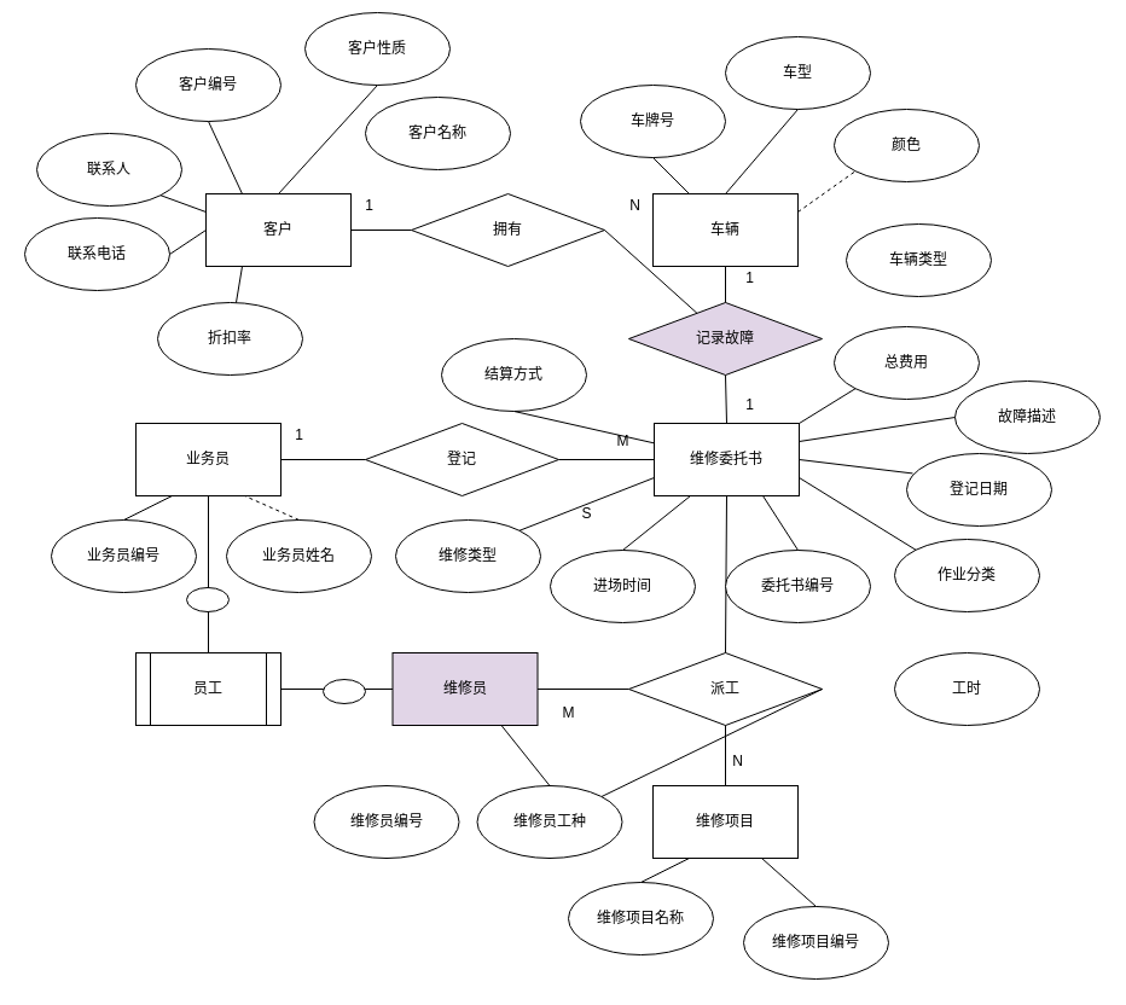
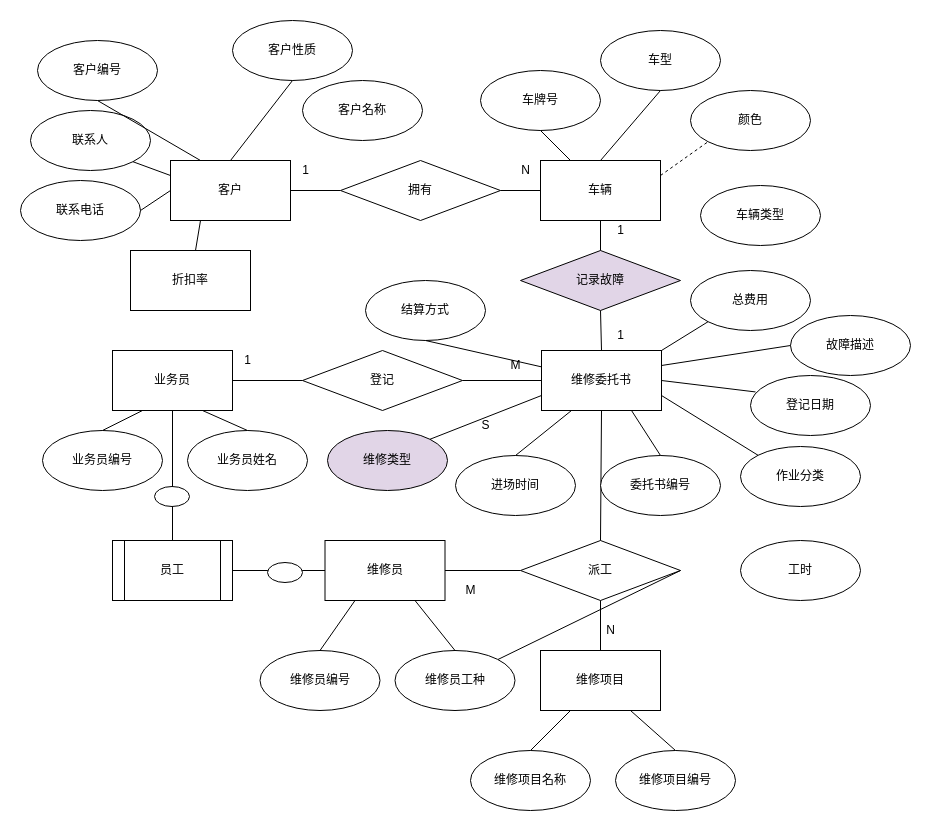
  <mxCell id="0" />
  <mxCell id="1" parent="0" />
  <mxCell id="2" value="&lt;div&gt;客户&lt;/div&gt;" style="rounded=0;whiteSpace=wrap;html=1;" vertex="1" parent="1"><mxGeometry x="170" y="160" width="120" height="60" as="geometry" /></mxCell>
  <mxCell id="3" value="业务员" style="rounded=0;whiteSpace=wrap;html=1;" vertex="1" parent="1"><mxGeometry x="112" y="350" width="120" height="60" as="geometry" /></mxCell>
  <mxCell id="4" value="&lt;div&gt;车辆&lt;/div&gt;" style="rounded=0;whiteSpace=wrap;html=1;" vertex="1" parent="1"><mxGeometry x="540" y="160" width="120" height="60" as="geometry" /></mxCell>
  <mxCell id="5" value="拥有" style="rhombus;whiteSpace=wrap;html=1;" vertex="1" parent="1"><mxGeometry x="340" y="160" width="160" height="60" as="geometry" /></mxCell>
  <mxCell id="6" value="" style="endArrow=none;html=1;rounded=0;" edge="1" parent="1" target="2"><mxGeometry width="50" height="50" relative="1" as="geometry"><mxPoint x="340" y="190" as="sourcePoint" /><mxPoint x="420" y="140" as="targetPoint" /></mxGeometry></mxCell>
- <mxCell id="7" value="" style="endArrow=none;html=1;rounded=0;exitX=1;exitY=0.5;exitDx=0;exitDy=0;" edge="1" parent="1" source="5" target="68"><mxGeometry width="50" height="50" relative="1" as="geometry"><mxPoint x="530" y="190" as="sourcePoint" /><mxPoint x="580" y="140" as="targetPoint" /></mxGeometry></mxCell>
+ <mxCell id="7" value="" style="endArrow=none;html=1;rounded=0;exitX=1;exitY=0.5;exitDx=0;exitDy=0;entryX=0;entryY=0.5;entryDx=0;entryDy=0;" edge="1" parent="1" source="5" target="4"><mxGeometry width="50" height="50" relative="1" as="geometry"><mxPoint x="530" y="190" as="sourcePoint" /><mxPoint x="580" y="140" as="targetPoint" /></mxGeometry></mxCell>
  <mxCell id="8" value="N" style="text;html=1;align=center;verticalAlign=middle;resizable=0;points=[];autosize=1;strokeColor=none;fillColor=none;" vertex="1" parent="1"><mxGeometry x="510" y="155" width="30" height="30" as="geometry" /></mxCell>
- <mxCell id="9" value="客户编号" style="ellipse;whiteSpace=wrap;html=1;" vertex="1" parent="1"><mxGeometry x="112" y="40" width="120" height="60" as="geometry" /></mxCell>
+ <mxCell id="9" value="客户编号" style="ellipse;whiteSpace=wrap;html=1;" vertex="1" parent="1"><mxGeometry x="37" y="40" width="120" height="60" as="geometry" /></mxCell>
  <mxCell id="10" value="客户名称" style="ellipse;whiteSpace=wrap;html=1;" vertex="1" parent="1"><mxGeometry x="302" y="80" width="120" height="60" as="geometry" /></mxCell>
- <mxCell id="11" value="&lt;div&gt;客户性质&lt;/div&gt;" style="ellipse;whiteSpace=wrap;html=1;" vertex="1" parent="1"><mxGeometry x="252" y="10" width="120" height="60" as="geometry" /></mxCell>
- <mxCell id="12" value="折扣率" style="ellipse;whiteSpace=wrap;html=1;" vertex="1" parent="1"><mxGeometry x="130" y="250" width="120" height="60" as="geometry" /></mxCell>
+ <mxCell id="11" value="&lt;div&gt;客户性质&lt;/div&gt;" style="ellipse;whiteSpace=wrap;html=1;" vertex="1" parent="1"><mxGeometry x="232" y="20" width="120" height="60" as="geometry" /></mxCell>
+ <mxCell id="12" value="折扣率" style="whiteSpace=wrap;html=1;rounded=0;" vertex="1" parent="1"><mxGeometry x="130" y="250" width="120" height="60" as="geometry" /></mxCell>
  <mxCell id="13" value="联系人" style="ellipse;whiteSpace=wrap;html=1;" vertex="1" parent="1"><mxGeometry x="30" y="110" width="120" height="60" as="geometry" /></mxCell>
  <mxCell id="14" value="联系电话" style="ellipse;whiteSpace=wrap;html=1;" vertex="1" parent="1"><mxGeometry x="20" y="180" width="120" height="60" as="geometry" /></mxCell>
  <mxCell id="15" value="车牌号" style="ellipse;whiteSpace=wrap;html=1;" vertex="1" parent="1"><mxGeometry x="480" y="70" width="120" height="60" as="geometry" /></mxCell>
  <mxCell id="16" value="颜色" style="ellipse;whiteSpace=wrap;html=1;" vertex="1" parent="1"><mxGeometry x="690" y="90" width="120" height="60" as="geometry" /></mxCell>
  <mxCell id="17" value="车型" style="ellipse;whiteSpace=wrap;html=1;" vertex="1" parent="1"><mxGeometry x="600" y="30" width="120" height="60" as="geometry" /></mxCell>
  <mxCell id="18" value="车辆类型" style="ellipse;whiteSpace=wrap;html=1;" vertex="1" parent="1"><mxGeometry x="700" y="185" width="120" height="60" as="geometry" /></mxCell>
  <mxCell id="19" value="业务员编号" style="ellipse;whiteSpace=wrap;html=1;" vertex="1" parent="1"><mxGeometry x="42" y="430" width="120" height="60" as="geometry" /></mxCell>
  <mxCell id="20" value="业务员姓名" style="ellipse;whiteSpace=wrap;html=1;" vertex="1" parent="1"><mxGeometry x="187" y="430" width="120" height="60" as="geometry" /></mxCell>
- <mxCell id="21" value="维修员" style="whiteSpace=wrap;html=1;fillColor=#e1d5e7;" vertex="1" parent="1"><mxGeometry x="324.5" y="540" width="120" height="60" as="geometry" /></mxCell>
+ <mxCell id="21" value="维修员" style="whiteSpace=wrap;html=1;" vertex="1" parent="1"><mxGeometry x="324.5" y="540" width="120" height="60" as="geometry" /></mxCell>
  <mxCell id="22" value="维修员编号" style="ellipse;whiteSpace=wrap;html=1;" vertex="1" parent="1"><mxGeometry x="259.5" y="650" width="120" height="60" as="geometry" /></mxCell>
  <mxCell id="23" value="维修员工种" style="ellipse;whiteSpace=wrap;html=1;" vertex="1" parent="1"><mxGeometry x="394.5" y="650" width="120" height="60" as="geometry" /></mxCell>
  <mxCell id="24" value="维修项目" style="whiteSpace=wrap;html=1;" vertex="1" parent="1"><mxGeometry x="540" y="650" width="120" height="60" as="geometry" /></mxCell>
- <mxCell id="25" value="维修项目名称" style="ellipse;whiteSpace=wrap;html=1;" vertex="1" parent="1"><mxGeometry x="470" y="730" width="120" height="60" as="geometry" /></mxCell>
+ <mxCell id="25" value="维修项目名称" style="ellipse;whiteSpace=wrap;html=1;" vertex="1" parent="1"><mxGeometry x="470" y="750" width="120" height="60" as="geometry" /></mxCell>
  <mxCell id="26" value="维修项目编号" style="ellipse;whiteSpace=wrap;html=1;" vertex="1" parent="1"><mxGeometry x="615" y="750" width="120" height="60" as="geometry" /></mxCell>
  <mxCell id="27" value="维修委托书" style="whiteSpace=wrap;html=1;" vertex="1" parent="1"><mxGeometry x="541" y="350" width="120" height="60" as="geometry" /></mxCell>
- <mxCell id="28" value="维修类型" style="ellipse;whiteSpace=wrap;html=1;" vertex="1" parent="1"><mxGeometry x="327" y="430" width="120" height="60" as="geometry" /></mxCell>
+ <mxCell id="28" value="维修类型" style="ellipse;whiteSpace=wrap;html=1;fillColor=#e1d5e7;" vertex="1" parent="1"><mxGeometry x="327" y="430" width="120" height="60" as="geometry" /></mxCell>
  <mxCell id="29" value="作业分类" style="ellipse;whiteSpace=wrap;html=1;" vertex="1" parent="1"><mxGeometry x="740" y="446" width="120" height="60" as="geometry" /></mxCell>
  <mxCell id="30" value="结算方式" style="ellipse;whiteSpace=wrap;html=1;" vertex="1" parent="1"><mxGeometry x="365" y="280" width="120" height="60" as="geometry" /></mxCell>
  <mxCell id="31" value="故障描述" style="ellipse;whiteSpace=wrap;html=1;" vertex="1" parent="1"><mxGeometry x="790" y="315" width="120" height="60" as="geometry" /></mxCell>
  <mxCell id="32" value="" style="endArrow=none;html=1;rounded=0;entryX=0.25;entryY=1;entryDx=0;entryDy=0;exitX=0.5;exitY=0;exitDx=0;exitDy=0;" edge="1" parent="1" source="25" target="24"><mxGeometry width="50" height="50" relative="1" as="geometry"><mxPoint x="640" y="650" as="sourcePoint" /><mxPoint x="690" y="600" as="targetPoint" /></mxGeometry></mxCell>
  <mxCell id="33" value="" style="endArrow=none;html=1;rounded=0;exitX=0.75;exitY=1;exitDx=0;exitDy=0;entryX=0.5;entryY=0;entryDx=0;entryDy=0;" edge="1" parent="1" source="24" target="26"><mxGeometry width="50" height="50" relative="1" as="geometry"><mxPoint x="640" y="650" as="sourcePoint" /><mxPoint x="690" y="600" as="targetPoint" /></mxGeometry></mxCell>
  <mxCell id="34" style="edgeStyle=none;rounded=0;orthogonalLoop=1;jettySize=auto;html=1;exitX=0.5;exitY=1;exitDx=0;exitDy=0;" edge="1" parent="1" source="10" target="10"><mxGeometry relative="1" as="geometry" /></mxCell>
  <mxCell id="35" value="" style="endArrow=none;html=1;rounded=0;entryX=0.25;entryY=0;entryDx=0;entryDy=0;exitX=0.5;exitY=1;exitDx=0;exitDy=0;" edge="1" parent="1" source="9" target="2"><mxGeometry width="50" height="50" relative="1" as="geometry"><mxPoint y="240" as="sourcePoint" x="330" /><mxPoint x="380" y="190" as="targetPoint" /></mxGeometry></mxCell>
  <mxCell id="36" value="" style="endArrow=none;html=1;rounded=0;exitX=1;exitY=0.5;exitDx=0;exitDy=0;entryX=0;entryY=0.5;entryDx=0;entryDy=0;" edge="1" parent="1" source="14" target="2"><mxGeometry width="50" height="50" relative="1" as="geometry"><mxPoint x="200" y="250" as="sourcePoint" /><mxPoint x="250" y="200" as="targetPoint" /></mxGeometry></mxCell>
  <mxCell id="37" value="" style="endArrow=none;html=1;rounded=0;exitX=1;exitY=1;exitDx=0;exitDy=0;entryX=0;entryY=0.25;entryDx=0;entryDy=0;" edge="1" parent="1" source="13" target="2"><mxGeometry width="50" height="50" relative="1" as="geometry"><mxPoint x="200" y="250" as="sourcePoint" /><mxPoint x="250" y="200" as="targetPoint" /></mxGeometry></mxCell>
  <mxCell id="38" value="" style="endArrow=none;html=1;rounded=0;entryX=0.5;entryY=1;entryDx=0;entryDy=0;exitX=0.5;exitY=0;exitDx=0;exitDy=0;" edge="1" parent="1" source="2" target="11"><mxGeometry width="50" height="50" relative="1" as="geometry"><mxPoint x="250" y="250" as="sourcePoint" /><mxPoint x="300" y="200" as="targetPoint" /></mxGeometry></mxCell>
  <mxCell id="39" value="" style="endArrow=none;html=1;rounded=0;exitX=0.25;exitY=1;exitDx=0;exitDy=0;startArrow=none;" edge="1" parent="1" source="2" target="12"><mxGeometry width="50" height="50" relative="1" as="geometry"><mxPoint x="350" y="260" as="sourcePoint" /><mxPoint x="300" y="200" as="targetPoint" /></mxGeometry></mxCell>
  <mxCell id="40" value="" style="endArrow=none;html=1;rounded=0;entryX=0;entryY=1;entryDx=0;entryDy=0;exitX=1;exitY=0.25;exitDx=0;exitDy=0;" edge="1" parent="1" source="2" target="41"><mxGeometry width="50" height="50" relative="1" as="geometry"><mxPoint x="290" y="175" as="sourcePoint" /><mxPoint x="372" y="111" as="targetPoint" /></mxGeometry></mxCell>
  <mxCell id="41" value="1" style="text;html=1;align=center;verticalAlign=middle;resizable=0;points=[];autosize=1;strokeColor=none;fillColor=none;" vertex="1" parent="1"><mxGeometry x="290" y="155" width="30" height="30" as="geometry" /></mxCell>
  <mxCell id="42" value="" style="endArrow=none;html=1;rounded=0;entryX=0.5;entryY=1;entryDx=0;entryDy=0;exitX=0.25;exitY=0;exitDx=0;exitDy=0;" edge="1" parent="1" source="4" target="15"><mxGeometry width="50" height="50" relative="1" as="geometry"><mxPoint y="280" as="sourcePoint" x="330" /><mxPoint x="380" y="230" as="targetPoint" /></mxGeometry></mxCell>
  <mxCell id="43" value="" style="endArrow=none;html=1;rounded=0;entryX=0.5;entryY=1;entryDx=0;entryDy=0;exitX=0.5;exitY=0;exitDx=0;exitDy=0;" edge="1" parent="1" source="4" target="17"><mxGeometry width="50" height="50" relative="1" as="geometry"><mxPoint y="280" as="sourcePoint" x="330" /><mxPoint x="380" y="230" as="targetPoint" /></mxGeometry></mxCell>
  <mxCell id="44" value="" style="endArrow=none;html=1;rounded=0;entryX=0;entryY=1;entryDx=0;entryDy=0;exitX=1;exitY=0.25;exitDx=0;exitDy=0;dashed=1;" edge="1" parent="1" source="4" target="16"><mxGeometry width="50" height="50" relative="1" as="geometry"><mxPoint y="280" as="sourcePoint" x="330" /><mxPoint x="380" y="230" as="targetPoint" /></mxGeometry></mxCell>
+ <mxCell id="45" value="" style="endArrow=none;html=1;rounded=0;entryX=0.25;entryY=1;entryDx=0;entryDy=0;exitX=0.5;exitY=0;exitDx=0;exitDy=0;" edge="1" parent="1" source="22" target="21"><mxGeometry width="50" height="50" relative="1" as="geometry"><mxPoint x="34.5" y="940" as="sourcePoint" /><mxPoint x="84.5" y="890" as="targetPoint" /></mxGeometry></mxCell>
  <mxCell id="46" value="" style="endArrow=none;html=1;rounded=0;entryX=0.75;entryY=1;entryDx=0;entryDy=0;exitX=0.5;exitY=0;exitDx=0;exitDy=0;" edge="1" parent="1" source="23" target="21"><mxGeometry width="50" height="50" relative="1" as="geometry"><mxPoint x="34.5" y="940" as="sourcePoint" /><mxPoint x="84.5" y="890" as="targetPoint" /></mxGeometry></mxCell>
  <mxCell id="47" value="" style="endArrow=none;html=1;rounded=0;exitX=0.5;exitY=0;exitDx=0;exitDy=0;entryX=0.25;entryY=1;entryDx=0;entryDy=0;" edge="1" parent="1" source="19" target="3"><mxGeometry width="50" height="50" relative="1" as="geometry"><mxPoint x="-68" y="540" as="sourcePoint" /><mxPoint x="-38" y="530" as="targetPoint" /></mxGeometry></mxCell>
- <mxCell id="48" value="" style="endArrow=none;html=1;rounded=0;entryX=0.75;entryY=1;entryDx=0;entryDy=0;exitX=0.5;exitY=0;exitDx=0;exitDy=0;dashed=1;" edge="1" parent="1" source="20" target="3"><mxGeometry width="50" height="50" relative="1" as="geometry"><mxPoint x="-228" y="600" as="sourcePoint" /><mxPoint x="-178" y="550" as="targetPoint" /></mxGeometry></mxCell>
+ <mxCell id="48" value="" style="endArrow=none;html=1;rounded=0;entryX=0.75;entryY=1;entryDx=0;entryDy=0;exitX=0.5;exitY=0;exitDx=0;exitDy=0;" edge="1" parent="1" source="20" target="3"><mxGeometry width="50" height="50" relative="1" as="geometry"><mxPoint x="-228" y="600" as="sourcePoint" /><mxPoint x="-178" y="550" as="targetPoint" /></mxGeometry></mxCell>
  <mxCell id="49" value="" style="endArrow=none;html=1;rounded=0;exitX=0;exitY=0;exitDx=0;exitDy=0;entryX=1;entryY=0.75;entryDx=0;entryDy=0;" edge="1" parent="1" source="29" target="27"><mxGeometry width="50" height="50" relative="1" as="geometry"><mxPoint x="371" y="330" as="sourcePoint" /><mxPoint x="421" y="280" as="targetPoint" /></mxGeometry></mxCell>
  <mxCell id="50" value="" style="endArrow=none;html=1;rounded=0;exitX=0;exitY=0.5;exitDx=0;exitDy=0;entryX=1;entryY=0.25;entryDx=0;entryDy=0;" edge="1" parent="1" source="31" target="27"><mxGeometry width="50" height="50" relative="1" as="geometry"><mxPoint x="371" y="330" as="sourcePoint" /><mxPoint x="660" y="360" as="targetPoint" /></mxGeometry></mxCell>
  <mxCell id="51" value="" style="endArrow=none;html=1;rounded=0;exitX=0.5;exitY=1;exitDx=0;exitDy=0;" edge="1" parent="1" source="30" target="27"><mxGeometry width="50" height="50" relative="1" as="geometry"><mxPoint x="381" y="460" as="sourcePoint" /><mxPoint x="431" y="410" as="targetPoint" /></mxGeometry></mxCell>
  <mxCell id="52" value="" style="endArrow=none;html=1;rounded=0;exitX=1;exitY=0;exitDx=0;exitDy=0;entryX=0;entryY=0.75;entryDx=0;entryDy=0;" edge="1" parent="1" source="28" target="27"><mxGeometry width="50" height="50" relative="1" as="geometry"><mxPoint x="381" y="460" as="sourcePoint" /><mxPoint x="431" y="410" as="targetPoint" /></mxGeometry></mxCell>
  <mxCell id="53" value="派工" style="rhombus;whiteSpace=wrap;html=1;" vertex="1" parent="1"><mxGeometry x="520" y="540" width="160" height="60" as="geometry" /></mxCell>
  <mxCell id="54" value="" style="endArrow=none;html=1;rounded=0;entryX=0;entryY=0.5;entryDx=0;entryDy=0;exitX=1;exitY=0.5;exitDx=0;exitDy=0;" edge="1" parent="1" source="21" target="53"><mxGeometry width="50" height="50" relative="1" as="geometry"><mxPoint x="-10" y="1250" as="sourcePoint" /><mxPoint x="100" y="570" as="targetPoint" /></mxGeometry></mxCell>
  <mxCell id="55" value="" style="endArrow=none;html=1;rounded=0;entryX=0.5;entryY=1;entryDx=0;entryDy=0;exitX=0.5;exitY=0;exitDx=0;exitDy=0;" edge="1" parent="1" source="24" target="53"><mxGeometry width="50" height="50" relative="1" as="geometry"><mxPoint x="420" y="1100" as="sourcePoint" /><mxPoint x="470" y="1050" as="targetPoint" /></mxGeometry></mxCell>
  <mxCell id="56" value="工时" style="ellipse;whiteSpace=wrap;html=1;" vertex="1" parent="1"><mxGeometry x="740" y="540" width="120" height="60" as="geometry" /></mxCell>
  <mxCell id="57" value="" style="endArrow=none;html=1;rounded=0;exitX=1;exitY=0.5;exitDx=0;exitDy=0;" edge="1" parent="1" source="53" target="23"><mxGeometry width="50" height="50" relative="1" as="geometry"><mxPoint x="840" y="670" as="sourcePoint" /><mxPoint x="890" y="620" as="targetPoint" /></mxGeometry></mxCell>
  <mxCell id="58" value="登记" style="rhombus;whiteSpace=wrap;html=1;" vertex="1" parent="1"><mxGeometry x="302" y="350" width="160" height="60" as="geometry" /></mxCell>
  <mxCell id="59" value="" style="endArrow=none;html=1;rounded=0;exitX=1;exitY=0.5;exitDx=0;exitDy=0;entryX=0;entryY=0.5;entryDx=0;entryDy=0;" edge="1" parent="1" source="58" target="27"><mxGeometry width="50" height="50" relative="1" as="geometry"><mxPoint x="381" y="570" as="sourcePoint" /><mxPoint x="371" y="360" as="targetPoint" /></mxGeometry></mxCell>
  <mxCell id="60" value="" style="endArrow=none;html=1;rounded=0;exitX=1;exitY=0.5;exitDx=0;exitDy=0;entryX=0;entryY=0.5;entryDx=0;entryDy=0;" edge="1" parent="1" source="3" target="58"><mxGeometry width="50" height="50" relative="1" as="geometry"><mxPoint x="-268" y="590" as="sourcePoint" /><mxPoint x="302" y="380" as="targetPoint" /></mxGeometry></mxCell>
  <mxCell id="61" value="进场时间" style="ellipse;whiteSpace=wrap;html=1;" vertex="1" parent="1"><mxGeometry x="455" y="455" width="120" height="60" as="geometry" /></mxCell>
  <mxCell id="62" value="登记日期" style="ellipse;whiteSpace=wrap;html=1;" vertex="1" parent="1"><mxGeometry x="750" y="375" width="120" height="60" as="geometry" /></mxCell>
  <mxCell id="63" value="" style="endArrow=none;html=1;rounded=0;exitX=0.5;exitY=0;exitDx=0;exitDy=0;entryX=0.25;entryY=1;entryDx=0;entryDy=0;" edge="1" parent="1" source="61" target="27"><mxGeometry width="50" height="50" relative="1" as="geometry"><mxPoint x="291" y="490" as="sourcePoint" /><mxPoint x="341" y="440" as="targetPoint" /></mxGeometry></mxCell>
  <mxCell id="64" value="" style="endArrow=none;html=1;rounded=0;entryX=1;entryY=0.5;entryDx=0;entryDy=0;exitX=0.042;exitY=0.274;exitDx=0;exitDy=0;exitPerimeter=0;" edge="1" parent="1" source="62" target="27"><mxGeometry width="50" height="50" relative="1" as="geometry"><mxPoint x="750" y="390" as="sourcePoint" /><mxPoint x="341" y="440" as="targetPoint" /></mxGeometry></mxCell>
  <mxCell id="65" value="员工" style="shape=process;whiteSpace=wrap;html=1;backgroundOutline=1;" vertex="1" parent="1"><mxGeometry x="112" y="540" width="120" height="60" as="geometry" /></mxCell>
  <mxCell id="66" value="" style="endArrow=none;html=1;rounded=0;exitX=0.5;exitY=0;exitDx=0;exitDy=0;entryX=0.5;entryY=1;entryDx=0;entryDy=0;" edge="1" parent="1" source="27" target="68"><mxGeometry width="50" height="50" relative="1" as="geometry"><mxPoint x="-492" y="620" as="sourcePoint" /><mxPoint x="641" y="310" as="targetPoint" /></mxGeometry></mxCell>
  <mxCell id="67" value="" style="endArrow=none;html=1;rounded=0;entryX=0.5;entryY=1;entryDx=0;entryDy=0;exitX=0.5;exitY=0;exitDx=0;exitDy=0;" edge="1" parent="1" source="53" target="27"><mxGeometry width="50" height="50" relative="1" as="geometry"><mxPoint x="421" y="520" as="sourcePoint" /><mxPoint x="471" y="510" as="targetPoint" /></mxGeometry></mxCell>
  <mxCell id="68" value="记录故障" style="rhombus;whiteSpace=wrap;html=1;fillColor=#e1d5e7;" vertex="1" parent="1"><mxGeometry x="520" y="250" width="160" height="60" as="geometry" /></mxCell>
  <mxCell id="69" value="" style="endArrow=none;html=1;rounded=0;entryX=0.5;entryY=1;entryDx=0;entryDy=0;exitX=0.5;exitY=0;exitDx=0;exitDy=0;" edge="1" parent="1" source="68" target="4"><mxGeometry width="50" height="50" relative="1" as="geometry"><mxPoint x="390" y="460" as="sourcePoint" /><mxPoint x="440" y="410" as="targetPoint" /></mxGeometry></mxCell>
  <mxCell id="70" value="" style="endArrow=none;html=1;rounded=0;entryX=0.5;entryY=1;entryDx=0;entryDy=0;exitX=0.5;exitY=0;exitDx=0;exitDy=0;" edge="1" parent="1" source="65" target="3"><mxGeometry width="50" height="50" relative="1" as="geometry"><mxPoint x="607" y="490" as="sourcePoint" /><mxPoint x="657" y="440" as="targetPoint" /></mxGeometry></mxCell>
  <mxCell id="71" value="" style="ellipse;whiteSpace=wrap;html=1;" vertex="1" parent="1"><mxGeometry x="154" y="486" width="35" height="20" as="geometry" /></mxCell>
  <mxCell id="72" value="" style="endArrow=none;html=1;rounded=0;entryX=0;entryY=0.5;entryDx=0;entryDy=0;exitX=1;exitY=0.5;exitDx=0;exitDy=0;" edge="1" parent="1" source="65" target="21"><mxGeometry width="50" height="50" relative="1" as="geometry"><mxPoint x="258" y="616" as="sourcePoint" /><mxPoint x="258" y="486" as="targetPoint" /></mxGeometry></mxCell>
  <mxCell id="73" value="" style="ellipse;whiteSpace=wrap;html=1;" vertex="1" parent="1"><mxGeometry x="267" y="562" width="35" height="20" as="geometry" /></mxCell>
  <mxCell id="74" value="委托书编号" style="ellipse;whiteSpace=wrap;html=1;" vertex="1" parent="1"><mxGeometry x="600" y="455" width="120" height="60" as="geometry" /></mxCell>
  <mxCell id="75" value="" style="endArrow=none;html=1;rounded=0;entryX=0.75;entryY=1;entryDx=0;entryDy=0;exitX=0.5;exitY=0;exitDx=0;exitDy=0;" edge="1" parent="1" source="74" target="27"><mxGeometry width="50" height="50" relative="1" as="geometry"><mxPoint x="560" y="410" as="sourcePoint" /><mxPoint x="610" y="360" as="targetPoint" /></mxGeometry></mxCell>
  <mxCell id="76" value="1" style="text;html=1;align=center;verticalAlign=middle;resizable=0;points=[];autosize=1;strokeColor=none;fillColor=none;" vertex="1" parent="1"><mxGeometry x="605" y="215" width="30" height="30" as="geometry" /></mxCell>
  <mxCell id="77" value="1" style="text;html=1;align=center;verticalAlign=middle;resizable=0;points=[];autosize=1;strokeColor=none;fillColor=none;" vertex="1" parent="1"><mxGeometry x="605" y="320" width="30" height="30" as="geometry" /></mxCell>
  <mxCell id="78" value="1" style="text;html=1;align=center;verticalAlign=middle;resizable=0;points=[];autosize=1;strokeColor=none;fillColor=none;" vertex="1" parent="1"><mxGeometry x="232" y="345" width="30" height="30" as="geometry" /></mxCell>
  <mxCell id="79" value="M" style="text;html=1;align=center;verticalAlign=middle;resizable=0;points=[];autosize=1;strokeColor=none;fillColor=none;" vertex="1" parent="1"><mxGeometry x="500" y="350" width="30" height="30" as="geometry" /></mxCell>
  <mxCell id="80" value="M" style="text;html=1;align=center;verticalAlign=middle;resizable=0;points=[];autosize=1;strokeColor=none;fillColor=none;" vertex="1" parent="1"><mxGeometry x="455" y="575" width="30" height="30" as="geometry" /></mxCell>
  <mxCell id="81" value="N" style="text;html=1;align=center;verticalAlign=middle;resizable=0;points=[];autosize=1;strokeColor=none;fillColor=none;" vertex="1" parent="1"><mxGeometry x="595" y="615" width="30" height="30" as="geometry" /></mxCell>
  <mxCell id="82" value="S" style="text;html=1;align=center;verticalAlign=middle;resizable=0;points=[];autosize=1;strokeColor=none;fillColor=none;" vertex="1" parent="1"><mxGeometry x="470" y="410" width="30" height="30" as="geometry" /></mxCell>
  <mxCell id="83" value="总费用" style="ellipse;whiteSpace=wrap;html=1;" vertex="1" parent="1"><mxGeometry x="690" y="270" width="120" height="60" as="geometry" /></mxCell>
  <mxCell id="84" value="" style="endArrow=none;html=1;rounded=0;exitX=1;exitY=0;exitDx=0;exitDy=0;entryX=0;entryY=1;entryDx=0;entryDy=0;" edge="1" parent="1" source="27" target="83"><mxGeometry width="50" height="50" relative="1" as="geometry"><mxPoint x="690" y="390" as="sourcePoint" /><mxPoint x="740" y="340" as="targetPoint" /></mxGeometry></mxCell>
